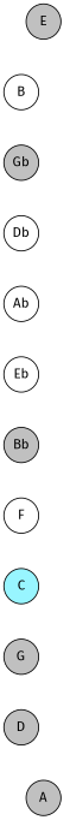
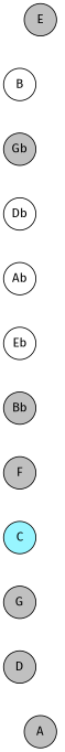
  graph {
    fontname="Fira Sans"
    mindist=.1
    node [fillcolor=gray fontname="Fira Sans" margin=0 shape=circle style=filled]
    edge [fontname="Fira Sans" style=invis]
    E
    B [fillcolor=white]
    Gb
    Db [fillcolor=white]
    Ab [fillcolor=white]
    Eb [fillcolor=white]
    Bb
-   F [fillcolor=white]
+   F
    C [fillcolor=cadetblue1]
    G
    D
    A
    subgraph sub_1 {
      E
      B
      Gb
      Db
      Ab
      Eb
      Bb
      F
      C
      G
      D
      A
    }
    E -- B
    B -- Gb
    Gb -- Db
    Db -- Ab
    Ab -- Eb
    Eb -- Bb
    Bb -- F
    F -- C
    C -- G
    G -- D
    D -- A
    A -- E
  }
